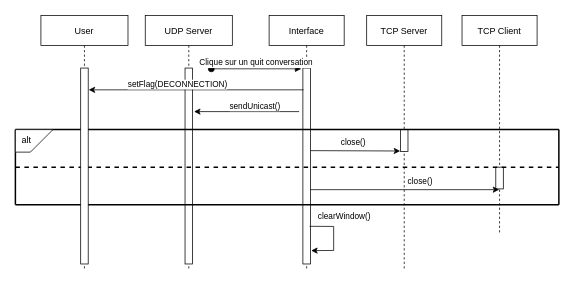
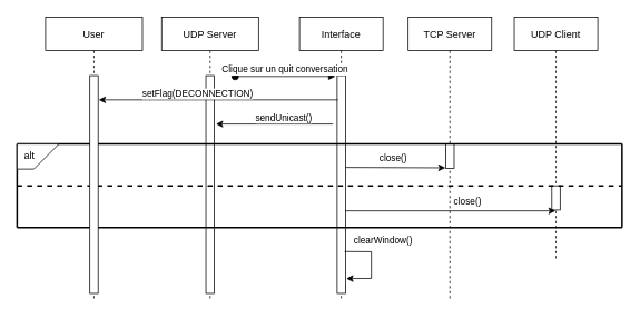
  <mxCell id="0" />
  <mxCell id="1" parent="0" />
- <mxCell id="2" value="TCP Client" style="shape=umlLifeline;perimeter=lifelinePerimeter;container=1;collapsible=0;recursiveResize=0;rounded=0;shadow=0;strokeWidth=1;" vertex="1" parent="1"><mxGeometry x="615" y="20" width="100" height="290" as="geometry" /></mxCell>
+ <mxCell id="2" value="UDP Client" style="shape=umlLifeline;perimeter=lifelinePerimeter;container=1;collapsible=0;recursiveResize=0;rounded=0;shadow=0;strokeWidth=1;" vertex="1" parent="1"><mxGeometry x="615" y="20" width="100" height="290" as="geometry" /></mxCell>
  <mxCell id="3" value="" style="points=[];perimeter=orthogonalPerimeter;rounded=0;shadow=0;strokeWidth=1;" vertex="1" parent="2"><mxGeometry x="45" y="202" width="10" height="29" as="geometry" /></mxCell>
  <mxCell id="4" value="UDP Server" style="shape=umlLifeline;perimeter=lifelinePerimeter;container=1;collapsible=0;recursiveResize=0;rounded=0;shadow=0;strokeWidth=1;" vertex="1" parent="1"><mxGeometry x="193" y="20" width="116" height="340" as="geometry" /></mxCell>
  <mxCell id="5" value="" style="points=[];perimeter=orthogonalPerimeter;rounded=0;shadow=0;strokeWidth=1;" vertex="1" parent="4"><mxGeometry x="53" y="70" width="10" height="261" as="geometry" /></mxCell>
  <mxCell id="6" value="" style="endArrow=classic;html=1;rounded=0;" edge="1" parent="4"><mxGeometry width="50" height="50" relative="1" as="geometry"><mxPoint x="205" y="128" as="sourcePoint" /><mxPoint x="65" y="128" as="targetPoint" /></mxGeometry></mxCell>
  <mxCell id="7" value="sendUnicast()" style="edgeLabel;html=1;align=center;verticalAlign=middle;resizable=0;points=[];" vertex="1" connectable="0" parent="6"><mxGeometry x="0.49" relative="1" as="geometry"><mxPoint x="44" y="-8" as="offset" /></mxGeometry></mxCell>
  <mxCell id="8" value="Interface" style="shape=umlLifeline;perimeter=lifelinePerimeter;container=1;collapsible=0;recursiveResize=0;rounded=0;shadow=0;strokeWidth=1;" vertex="1" parent="1"><mxGeometry x="358" y="20" width="100" height="340" as="geometry" /></mxCell>
  <mxCell id="9" value="" style="endArrow=classic;html=1;rounded=0;entryX=-0.038;entryY=0.525;entryDx=0;entryDy=0;entryPerimeter=0;" edge="1" parent="8"><mxGeometry width="50" height="50" relative="1" as="geometry"><mxPoint x="55" y="180" as="sourcePoint" /><mxPoint x="174.62" y="180.5" as="targetPoint" /></mxGeometry></mxCell>
  <mxCell id="10" value="close()" style="edgeLabel;html=1;align=center;verticalAlign=middle;resizable=0;points=[];" vertex="1" connectable="0" parent="9"><mxGeometry x="0.327" relative="1" as="geometry"><mxPoint x="-22" y="-12" as="offset" /></mxGeometry></mxCell>
  <mxCell id="11" value="" style="points=[];perimeter=orthogonalPerimeter;rounded=0;shadow=0;strokeWidth=1;" vertex="1" parent="8"><mxGeometry x="45" y="70" width="10" height="261" as="geometry" /></mxCell>
  <mxCell id="12" value="" style="endArrow=classic;html=1;rounded=0;" edge="1" parent="8"><mxGeometry width="50" height="50" relative="1" as="geometry"><mxPoint x="46" y="99" as="sourcePoint" /><mxPoint x="-240.333" y="99" as="targetPoint" /></mxGeometry></mxCell>
  <mxCell id="13" value="setFlag(DECONNECTION)" style="edgeLabel;html=1;align=center;verticalAlign=middle;resizable=0;points=[];" vertex="1" connectable="0" parent="12"><mxGeometry x="0.49" relative="1" as="geometry"><mxPoint x="44" y="-8" as="offset" /></mxGeometry></mxCell>
  <mxCell id="14" value="" style="endArrow=classic;html=1;rounded=0;" edge="1" parent="8"><mxGeometry width="50" height="50" relative="1" as="geometry"><mxPoint x="55" y="232" as="sourcePoint" /><mxPoint x="306.5" y="232" as="targetPoint" /></mxGeometry></mxCell>
  <mxCell id="15" value="close()" style="edgeLabel;html=1;align=center;verticalAlign=middle;resizable=0;points=[];" vertex="1" connectable="0" parent="14"><mxGeometry x="0.327" relative="1" as="geometry"><mxPoint x="-22" y="-12" as="offset" /></mxGeometry></mxCell>
  <mxCell id="16" value="TCP Server" style="shape=umlLifeline;perimeter=lifelinePerimeter;container=1;collapsible=0;recursiveResize=0;rounded=0;shadow=0;strokeWidth=1;" vertex="1" parent="1"><mxGeometry x="488" y="20" width="100" height="340" as="geometry" /></mxCell>
  <mxCell id="17" value="" style="points=[];perimeter=orthogonalPerimeter;rounded=0;shadow=0;strokeWidth=1;" vertex="1" parent="16"><mxGeometry x="45" y="152" width="10" height="29" as="geometry" /></mxCell>
  <mxCell id="18" value="" style="endArrow=none;html=1;rounded=0;fontFamily=Helvetica;fontSize=12;fontColor=default;strokeWidth=2;dashed=1;" edge="1" parent="16"><mxGeometry width="50" height="50" relative="1" as="geometry"><mxPoint x="-468" y="202" as="sourcePoint" /><mxPoint x="256" y="202" as="targetPoint" /></mxGeometry></mxCell>
  <mxCell id="19" value="" style="endArrow=none;html=1;rounded=0;fontFamily=Helvetica;fontSize=12;fontColor=default;strokeWidth=2;" edge="1" parent="16"><mxGeometry width="50" height="50" relative="1" as="geometry"><mxPoint x="-468" y="252" as="sourcePoint" /><mxPoint x="256" y="252" as="targetPoint" /></mxGeometry></mxCell>
  <mxCell id="20" value="" style="endArrow=none;html=1;rounded=0;fontFamily=Helvetica;fontSize=12;fontColor=default;strokeWidth=2;exitX=1;exitY=1;exitDx=0;exitDy=0;exitPerimeter=0;" edge="1" parent="16" source="23"><mxGeometry width="50" height="50" relative="1" as="geometry"><mxPoint x="-420" y="152" as="sourcePoint" /><mxPoint x="256" y="152" as="targetPoint" /></mxGeometry></mxCell>
  <mxCell id="21" value="Clique sur un quit conversation" style="verticalAlign=bottom;startArrow=oval;endArrow=block;startSize=8;shadow=0;strokeWidth=1;" edge="1" parent="1"><mxGeometry relative="1" as="geometry"><mxPoint x="281" y="91" as="sourcePoint" /><mxPoint x="401" y="91" as="targetPoint" /></mxGeometry></mxCell>
  <mxCell id="22" value="" style="endArrow=none;html=1;rounded=0;fontFamily=Helvetica;fontSize=12;fontColor=default;strokeWidth=2;" edge="1" parent="1"><mxGeometry width="50" height="50" relative="1" as="geometry"><mxPoint x="20" y="272" as="sourcePoint" /><mxPoint x="20" y="172" as="targetPoint" /></mxGeometry></mxCell>
  <mxCell id="23" value="alt&amp;nbsp;&amp;nbsp;&amp;nbsp;&amp;nbsp;&amp;nbsp;&amp;nbsp; " style="shape=card;whiteSpace=wrap;html=1;rounded=0;shadow=0;fontFamily=Helvetica;fontSize=12;fontColor=default;strokeColor=default;strokeWidth=1;fillColor=default;gradientColor=none;flipV=1;flipH=1;" vertex="1" parent="1"><mxGeometry x="20" y="172" width="50" height="30" as="geometry" /></mxCell>
  <mxCell id="24" value="" style="endArrow=none;html=1;rounded=0;fontFamily=Helvetica;fontSize=12;fontColor=default;strokeWidth=2;" edge="1" parent="1"><mxGeometry width="50" height="50" relative="1" as="geometry"><mxPoint x="744" y="272" as="sourcePoint" /><mxPoint x="744" y="172" as="targetPoint" /></mxGeometry></mxCell>
  <mxCell id="25" value="" style="endArrow=classic;html=1;rounded=0;exitX=0.893;exitY=0.064;exitDx=0;exitDy=0;exitPerimeter=0;entryX=1.1;entryY=0.226;entryDx=0;entryDy=0;entryPerimeter=0;" edge="1" parent="1"><mxGeometry width="50" height="50" relative="1" as="geometry"><mxPoint x="411.93" y="300.8" as="sourcePoint" /><mxPoint x="414" y="333.2" as="targetPoint" /><Array as="points"><mxPoint x="444" y="301" /><mxPoint x="444" y="333" /></Array></mxGeometry></mxCell>
  <mxCell id="26" value="clearWindow()" style="edgeLabel;html=1;align=center;verticalAlign=middle;resizable=0;points=[];" vertex="1" connectable="0" parent="25"><mxGeometry x="-0.458" y="2" relative="1" as="geometry"><mxPoint x="21" y="-11" as="offset" /></mxGeometry></mxCell>
  <mxCell id="27" value="User" style="shape=umlLifeline;perimeter=lifelinePerimeter;container=1;collapsible=0;recursiveResize=0;rounded=0;shadow=0;strokeWidth=1;" vertex="1" parent="1"><mxGeometry x="54" y="20" width="116" height="340" as="geometry" /></mxCell>
  <mxCell id="28" value="" style="points=[];perimeter=orthogonalPerimeter;rounded=0;shadow=0;strokeWidth=1;" vertex="1" parent="27"><mxGeometry x="53" y="70" width="10" height="261" as="geometry" /></mxCell>
